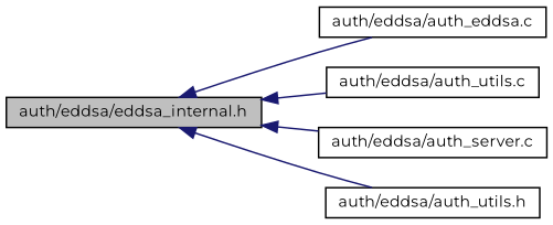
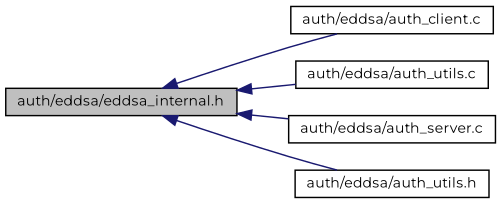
  digraph {
    fontname=Montserrat
    rankdir=LR
    node [color=black fillcolor=white fontname=Montserrat fontsize=10 shape=record style=filled]
    edge [color=midnightblue dir=back fontname=Montserrat fontsize=10 labelfontname=Helvetica labelfontsize=10 style=solid]
    n1 [fillcolor=grey75 fontcolor=black height=0.2 label="auth/eddsa/eddsa_internal.h" width=0.4]
-   n2 [height=0.2 label="auth/eddsa/auth_eddsa.c" width=0.4]
+   n2 [height=0.2 label="auth/eddsa/auth_client.c" width=0.4]
    n3 [height=0.2 label="auth/eddsa/auth_utils.c" width=0.4]
    n4 [height=0.2 label="auth/eddsa/auth_server.c" width=0.4]
    n5 [height=0.2 label="auth/eddsa/auth_utils.h" width=0.4]
    n1 -> n2
    n1 -> n3
    n1 -> n4
    n1 -> n5
  }
